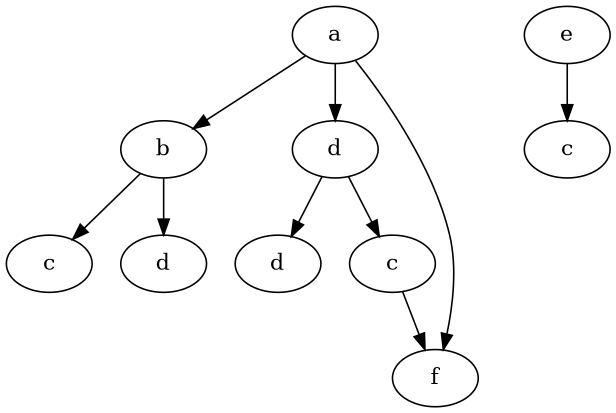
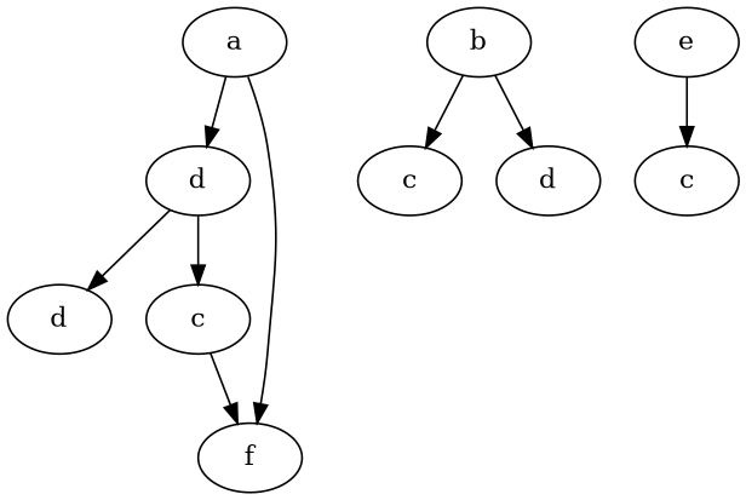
  digraph {
    n1 [label=a]
    n2 [label=b]
    n3 [label=d]
    n4 [label=f]
    n5 [label=c]
    n6 [label=d]
    n7 [label=e]
    n8 [label=c]
    n9 [label=d]
    n10 [label=c]
-   n1 -> n2
    n1 -> n3
    n1 -> n4
    n2 -> n5
    n2 -> n6
    n3 -> n9
    n3 -> n10
    n7 -> n8
    n10 -> n4
  }
